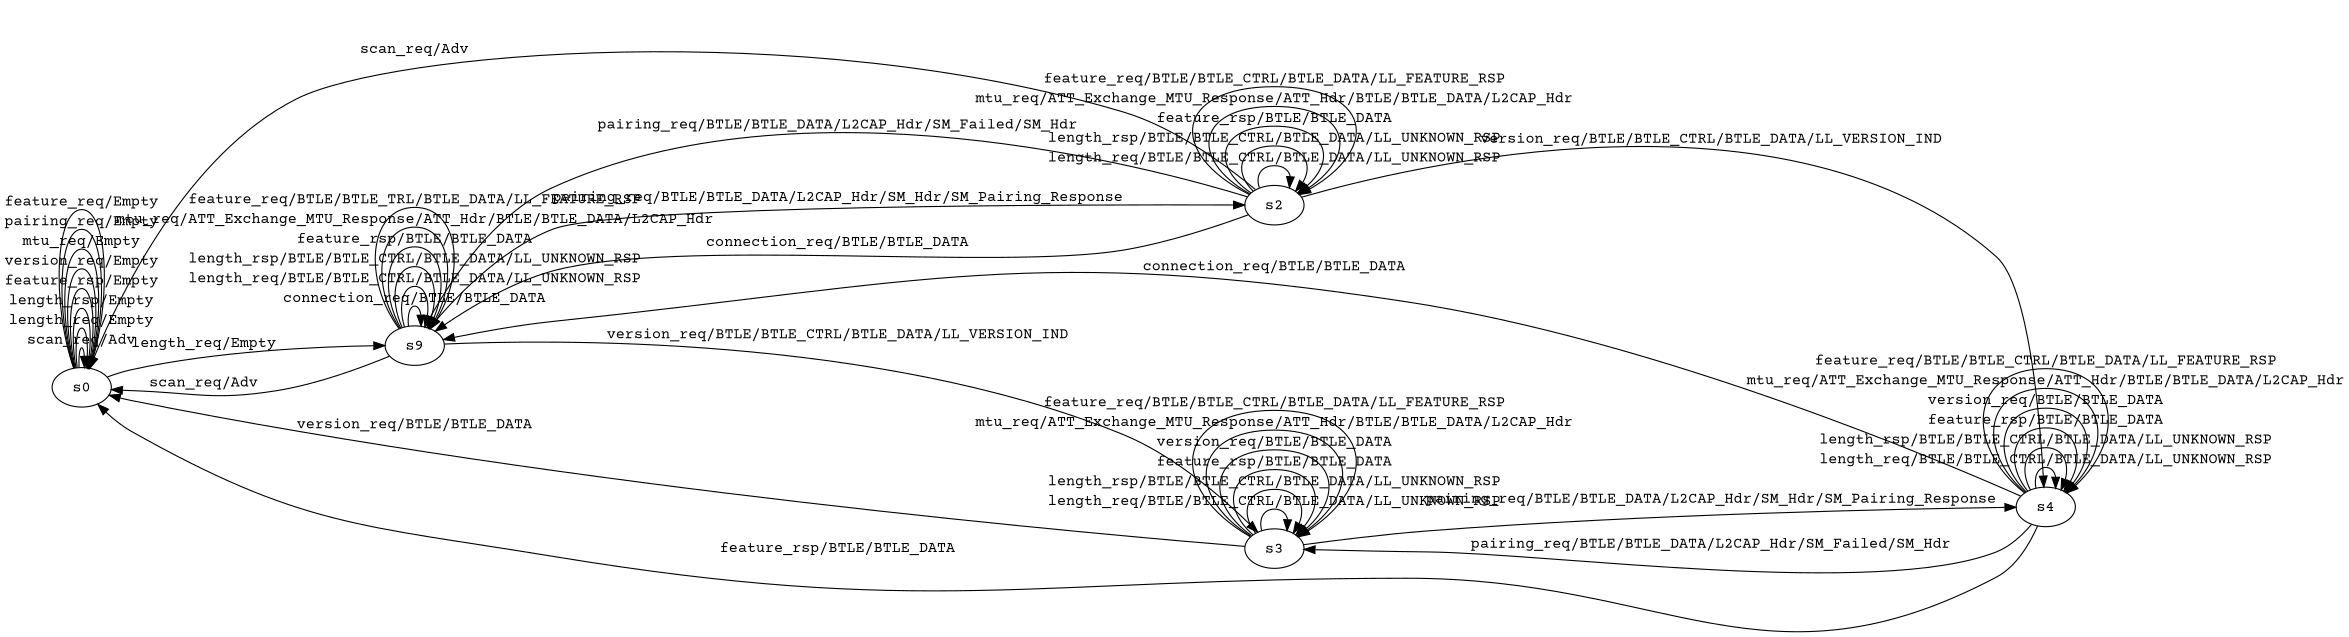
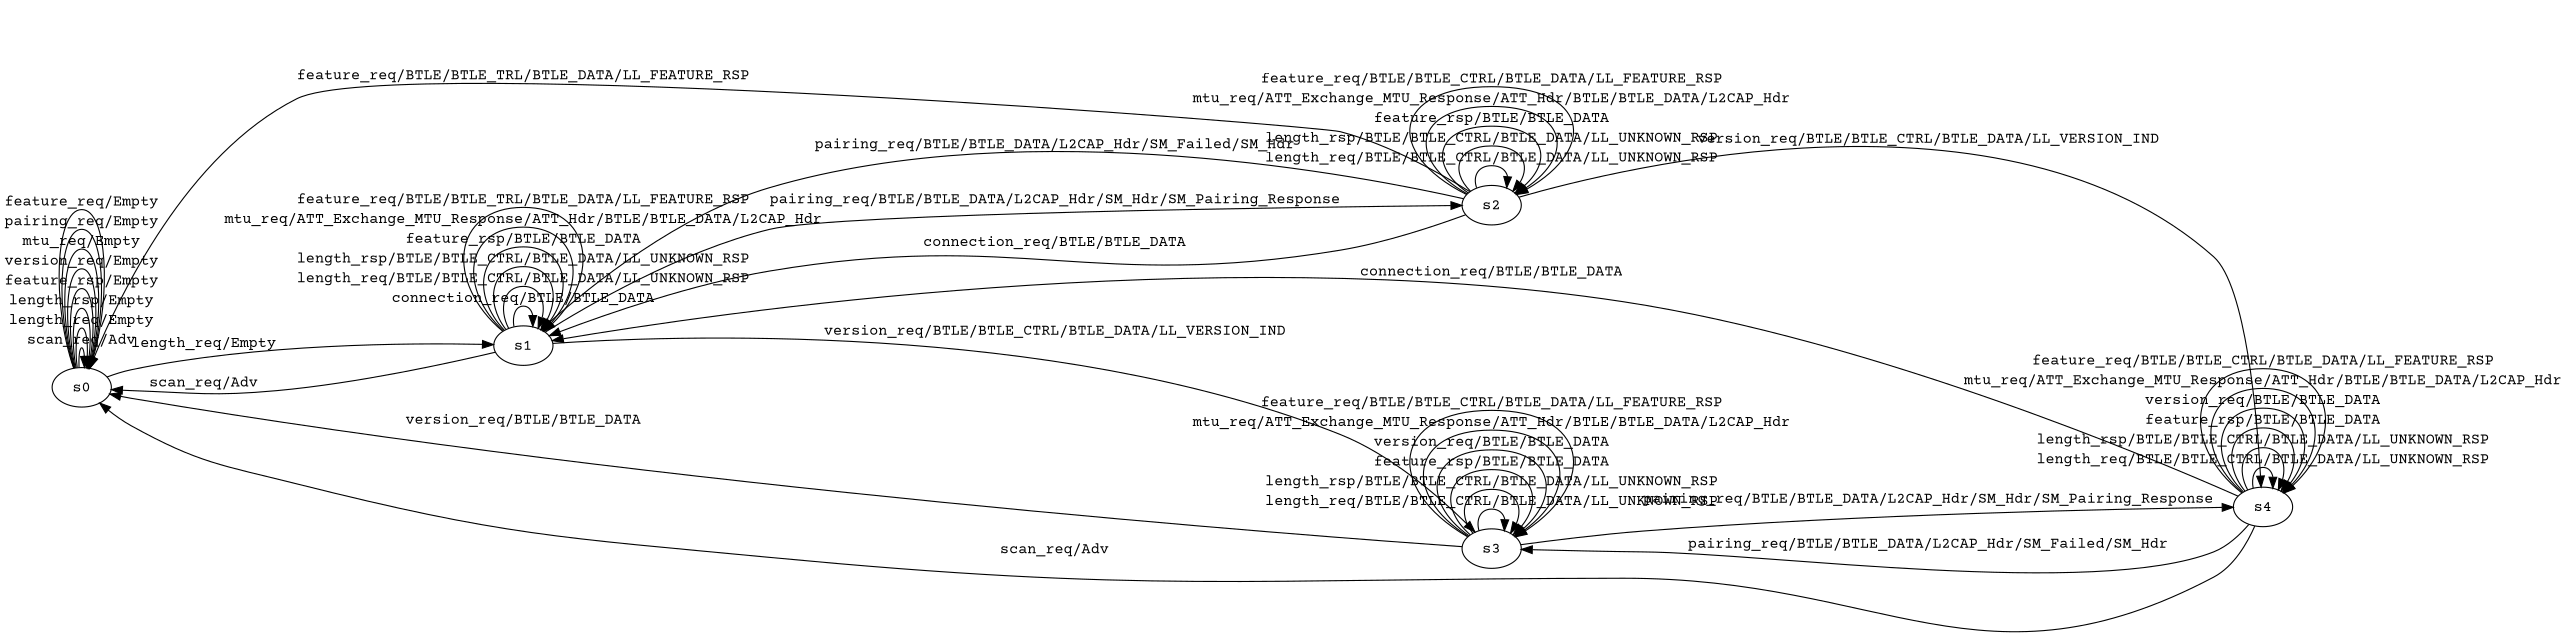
  digraph {
    fontname="Courier Prime"
    rankdir=LR
    node [fontname="Courier Prime"]
    edge [fontname="Courier Prime"]
    n1 [label=s0]
-   n2 [label=s9]
+   n2 [label=s1]
    n3 [label=s2]
    n4 [label=s3]
    n5 [label=s4]
    n1 -> n1 [label="scan_req/Adv"]
    n1 -> n1 [label="length_req/Empty"]
    n1 -> n1 [label="length_rsp/Empty"]
    n1 -> n1 [label="feature_rsp/Empty"]
    n1 -> n1 [label="version_req/Empty"]
    n1 -> n1 [label="mtu_req/Empty"]
    n1 -> n1 [label="pairing_req/Empty"]
    n1 -> n1 [label="feature_req/Empty"]
    n1 -> n2 [label="length_req/Empty"]
    n2 -> n1 [label="scan_req/Adv"]
    n2 -> n2 [label="connection_req/BTLE/BTLE_DATA"]
    n2 -> n2 [label="length_req/BTLE/BTLE_CTRL/BTLE_DATA/LL_UNKNOWN_RSP"]
    n2 -> n2 [label="length_rsp/BTLE/BTLE_CTRL/BTLE_DATA/LL_UNKNOWN_RSP"]
    n2 -> n2 [label="feature_rsp/BTLE/BTLE_DATA"]
    n2 -> n2 [label="mtu_req/ATT_Exchange_MTU_Response/ATT_Hdr/BTLE/BTLE_DATA/L2CAP_Hdr"]
    n2 -> n2 [label="feature_req/BTLE/BTLE_TRL/BTLE_DATA/LL_FEATURE_RSP"]
    n2 -> n3 [label="pairing_req/BTLE/BTLE_DATA/L2CAP_Hdr/SM_Hdr/SM_Pairing_Response"]
    n2 -> n4 [label="version_req/BTLE/BTLE_CTRL/BTLE_DATA/LL_VERSION_IND"]
-   n3 -> n1 [label="scan_req/Adv"]
+   n3 -> n1 [label="feature_req/BTLE/BTLE_TRL/BTLE_DATA/LL_FEATURE_RSP"]
    n3 -> n2 [label="connection_req/BTLE/BTLE_DATA"]
    n3 -> n2 [label="pairing_req/BTLE/BTLE_DATA/L2CAP_Hdr/SM_Failed/SM_Hdr"]
    n3 -> n3 [label="length_req/BTLE/BTLE_CTRL/BTLE_DATA/LL_UNKNOWN_RSP"]
    n3 -> n3 [label="length_rsp/BTLE/BTLE_CTRL/BTLE_DATA/LL_UNKNOWN_RSP"]
    n3 -> n3 [label="feature_rsp/BTLE/BTLE_DATA"]
    n3 -> n3 [label="mtu_req/ATT_Exchange_MTU_Response/ATT_Hdr/BTLE/BTLE_DATA/L2CAP_Hdr"]
    n3 -> n3 [label="feature_req/BTLE/BTLE_CTRL/BTLE_DATA/LL_FEATURE_RSP"]
    n3 -> n5 [label="version_req/BTLE/BTLE_CTRL/BTLE_DATA/LL_VERSION_IND"]
    n4 -> n1 [label="version_req/BTLE/BTLE_DATA"]
    n4 -> n4 [label="length_req/BTLE/BTLE_CTRL/BTLE_DATA/LL_UNKNOWN_RSP"]
    n4 -> n4 [label="length_rsp/BTLE/BTLE_CTRL/BTLE_DATA/LL_UNKNOWN_RSP"]
    n4 -> n4 [label="feature_rsp/BTLE/BTLE_DATA"]
    n4 -> n4 [label="version_req/BTLE/BTLE_DATA"]
    n4 -> n4 [label="mtu_req/ATT_Exchange_MTU_Response/ATT_Hdr/BTLE/BTLE_DATA/L2CAP_Hdr"]
    n4 -> n4 [label="feature_req/BTLE/BTLE_CTRL/BTLE_DATA/LL_FEATURE_RSP"]
    n4 -> n5 [label="pairing_req/BTLE/BTLE_DATA/L2CAP_Hdr/SM_Hdr/SM_Pairing_Response"]
-   n5 -> n1 [label="feature_rsp/BTLE/BTLE_DATA"]
+   n5 -> n1 [label="scan_req/Adv"]
    n5 -> n2 [label="connection_req/BTLE/BTLE_DATA"]
    n5 -> n4 [label="pairing_req/BTLE/BTLE_DATA/L2CAP_Hdr/SM_Failed/SM_Hdr"]
    n5 -> n5 [label="length_req/BTLE/BTLE_CTRL/BTLE_DATA/LL_UNKNOWN_RSP"]
    n5 -> n5 [label="length_rsp/BTLE/BTLE_CTRL/BTLE_DATA/LL_UNKNOWN_RSP"]
    n5 -> n5 [label="feature_rsp/BTLE/BTLE_DATA"]
    n5 -> n5 [label="version_req/BTLE/BTLE_DATA"]
    n5 -> n5 [label="mtu_req/ATT_Exchange_MTU_Response/ATT_Hdr/BTLE/BTLE_DATA/L2CAP_Hdr"]
    n5 -> n5 [label="feature_req/BTLE/BTLE_CTRL/BTLE_DATA/LL_FEATURE_RSP"]
  }
